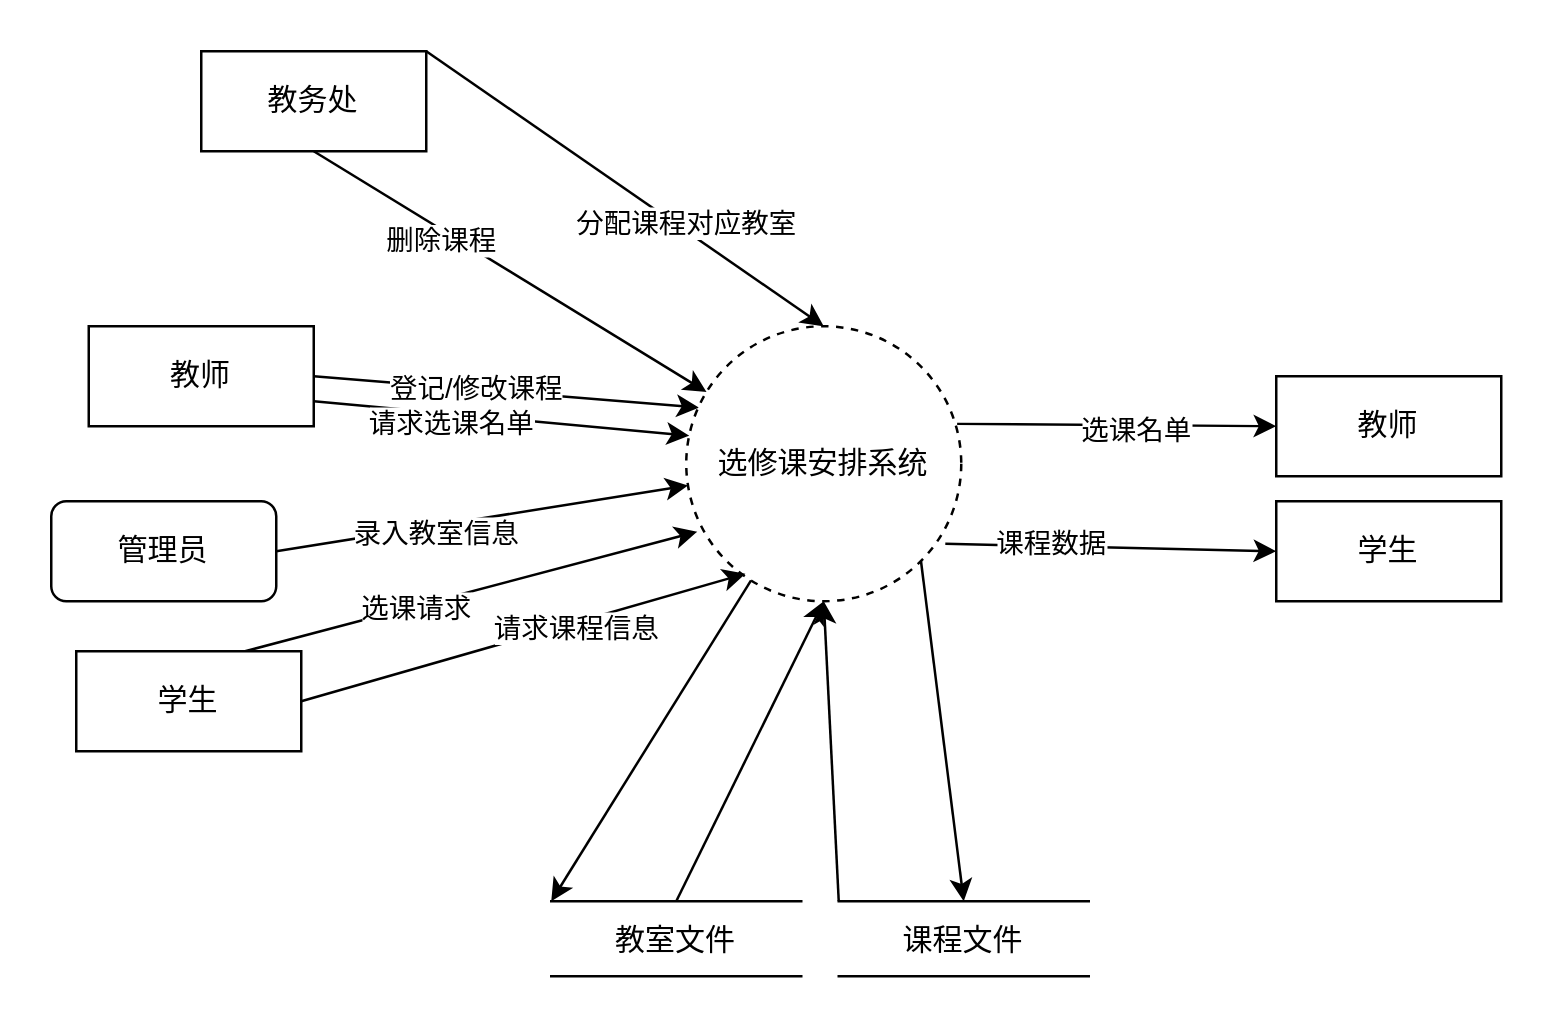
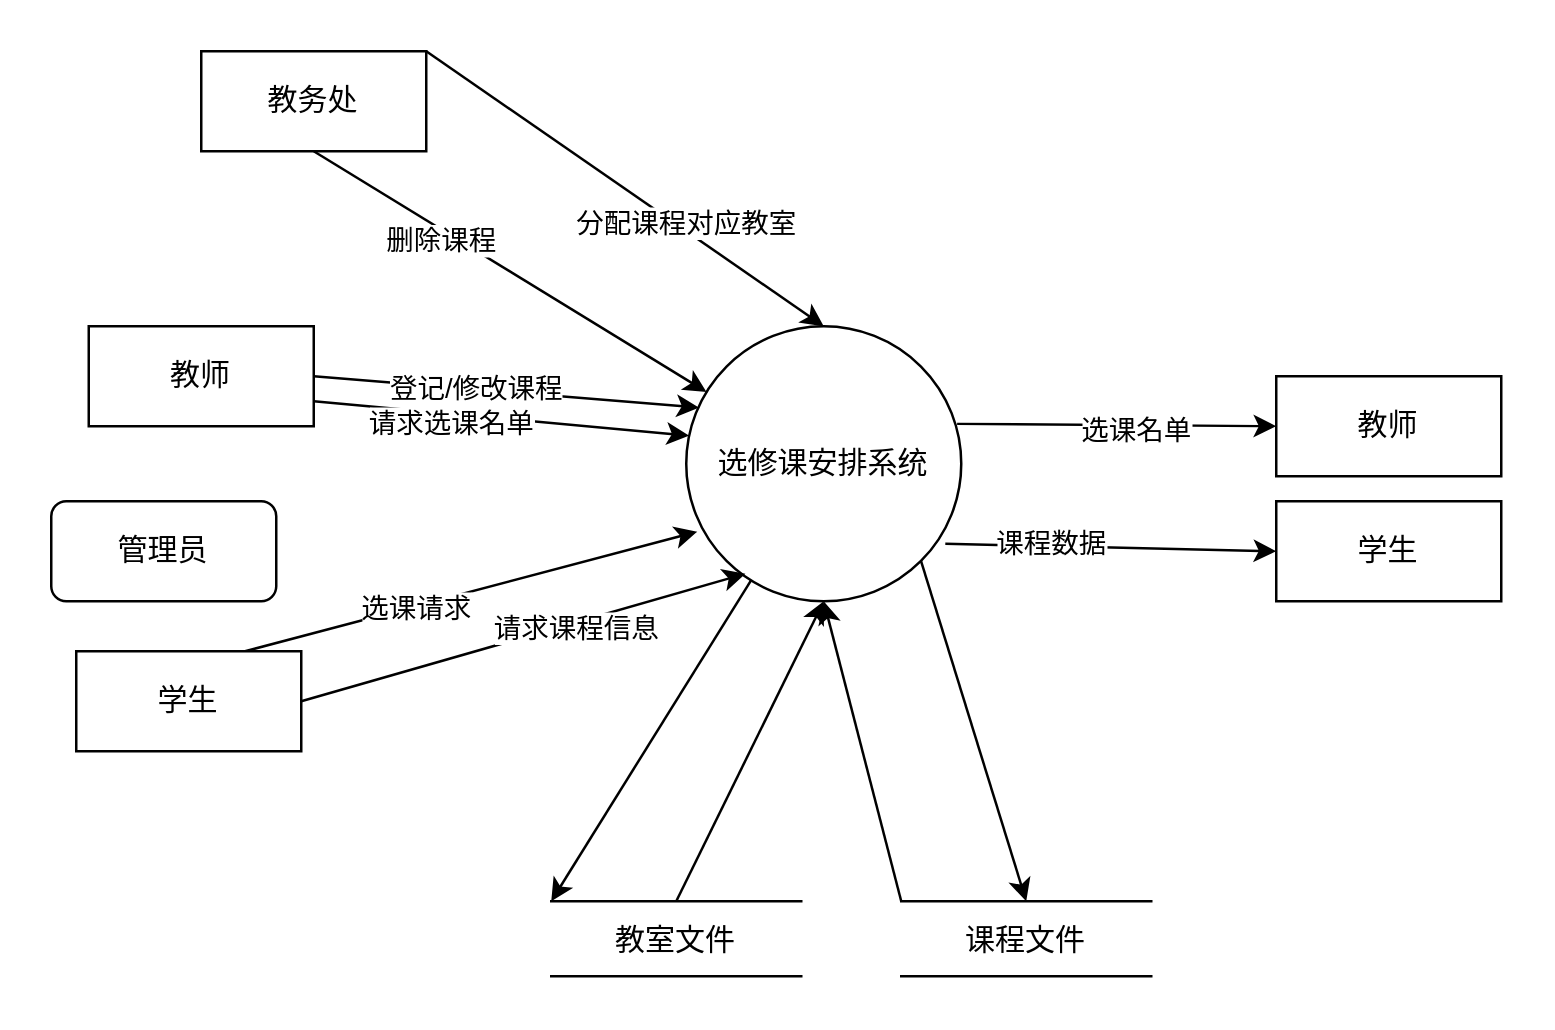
  <mxCell id="0" />
  <mxCell id="1" parent="0" />
  <mxCell id="2" value="" style="rounded=0;orthogonalLoop=1;jettySize=auto;exitX=1;exitY=0.5;exitDx=0;exitDy=0;entryX=0.047;entryY=0.296;entryDx=0;entryDy=0;entryPerimeter=0;" parent="1" source="6" target="13" edge="1"><mxGeometry relative="1" as="geometry" /></mxCell>
  <mxCell id="3" value="登记/修改课程" style="edgeLabel;html=1;align=center;verticalAlign=middle;resizable=0;points=[];" parent="2" vertex="1" connectable="0"><mxGeometry x="-0.161" y="1" relative="1" as="geometry"><mxPoint as="offset" /></mxGeometry></mxCell>
  <mxCell id="4" style="edgeStyle=none;rounded=0;orthogonalLoop=1;jettySize=auto;html=0;exitX=1;exitY=0.75;exitDx=0;exitDy=0;entryX=0.011;entryY=0.398;entryDx=0;entryDy=0;entryPerimeter=0;" parent="1" source="6" target="13" edge="1"><mxGeometry relative="1" as="geometry" /></mxCell>
  <mxCell id="5" value="请求选课名单" style="edgeLabel;html=1;align=center;verticalAlign=middle;resizable=0;points=[];" parent="4" vertex="1" connectable="0"><mxGeometry x="-0.271" y="-3" relative="1" as="geometry"><mxPoint as="offset" /></mxGeometry></mxCell>
  <mxCell id="6" value="教师" style="rounded=0;whiteSpace=wrap;" parent="1" vertex="1"><mxGeometry x="35" y="130" width="90" height="40" as="geometry" /></mxCell>
  <mxCell id="7" value="" style="edgeStyle=none;rounded=0;orthogonalLoop=1;jettySize=auto;exitX=0.985;exitY=0.355;exitDx=0;exitDy=0;entryX=0;entryY=0.5;entryDx=0;entryDy=0;exitPerimeter=0;" parent="1" source="13" target="14" edge="1"><mxGeometry relative="1" as="geometry" /></mxCell>
  <mxCell id="8" value="选课名单" style="edgeLabel;html=1;align=center;verticalAlign=middle;resizable=0;points=[];" parent="7" vertex="1" connectable="0"><mxGeometry x="0.111" y="-2" relative="1" as="geometry"><mxPoint as="offset" /></mxGeometry></mxCell>
  <mxCell id="9" value="" style="edgeStyle=none;rounded=0;orthogonalLoop=1;jettySize=auto;exitX=0.942;exitY=0.791;exitDx=0;exitDy=0;entryX=0;entryY=0.5;entryDx=0;entryDy=0;exitPerimeter=0;" parent="1" source="13" target="15" edge="1"><mxGeometry relative="1" as="geometry" /></mxCell>
  <mxCell id="10" value="课程数据" style="edgeLabel;html=1;align=center;verticalAlign=middle;resizable=0;points=[];" parent="9" vertex="1" connectable="0"><mxGeometry x="-0.372" y="1" relative="1" as="geometry"><mxPoint as="offset" /></mxGeometry></mxCell>
  <mxCell id="11" value="" style="edgeStyle=none;rounded=0;orthogonalLoop=1;jettySize=auto;entryX=0;entryY=0;entryDx=0;entryDy=0;" parent="1" source="13" target="30" edge="1"><mxGeometry relative="1" as="geometry" /></mxCell>
  <mxCell id="12" value="" style="edgeStyle=none;rounded=0;orthogonalLoop=1;jettySize=auto;exitX=1;exitY=1;exitDx=0;exitDy=0;entryX=0.5;entryY=0;entryDx=0;entryDy=0;" parent="1" source="13" target="32" edge="1"><mxGeometry relative="1" as="geometry" /></mxCell>
- <mxCell id="13" value="选修课安排系统" style="ellipse;whiteSpace=wrap;aspect=fixed;dashed=1;" parent="1" vertex="1"><mxGeometry x="274" y="130" width="110" height="110" as="geometry" /></mxCell>
+ <mxCell id="13" value="选修课安排系统" style="ellipse;whiteSpace=wrap;aspect=fixed;" parent="1" vertex="1"><mxGeometry x="274" y="130" width="110" height="110" as="geometry" /></mxCell>
  <mxCell id="14" value="教师" style="rounded=0;whiteSpace=wrap;" parent="1" vertex="1"><mxGeometry x="510" y="150" width="90" height="40" as="geometry" /></mxCell>
  <mxCell id="15" value="学生" style="rounded=0;whiteSpace=wrap;" parent="1" vertex="1"><mxGeometry x="510" y="200" width="90" height="40" as="geometry" /></mxCell>
- <mxCell id="16" value="" style="edgeStyle=none;rounded=0;orthogonalLoop=1;jettySize=auto;exitX=1;exitY=0.5;exitDx=0;exitDy=0;" parent="1" source="18" target="13" edge="1"><mxGeometry relative="1" as="geometry" /></mxCell>
- <mxCell id="17" value="录入教室信息" style="edgeLabel;html=1;align=center;verticalAlign=middle;resizable=0;points=[];" parent="16" vertex="1" connectable="0"><mxGeometry x="-0.235" y="-3" relative="1" as="geometry"><mxPoint as="offset" /></mxGeometry></mxCell>
  <mxCell id="18" value="管理员" style="whiteSpace=wrap;rounded=1;" parent="1" vertex="1"><mxGeometry x="20" y="200" width="90" height="40" as="geometry" /></mxCell>
  <mxCell id="19" value="" style="edgeStyle=none;rounded=0;orthogonalLoop=1;jettySize=auto;exitX=0.75;exitY=0;exitDx=0;exitDy=0;entryX=0.04;entryY=0.747;entryDx=0;entryDy=0;entryPerimeter=0;" parent="1" source="23" target="13" edge="1"><mxGeometry relative="1" as="geometry" /></mxCell>
  <mxCell id="20" value="选课请求" style="edgeLabel;html=1;align=center;verticalAlign=middle;resizable=0;points=[];" parent="19" vertex="1" connectable="0"><mxGeometry x="-0.249" relative="1" as="geometry"><mxPoint as="offset" /></mxGeometry></mxCell>
  <mxCell id="21" style="edgeStyle=none;rounded=0;orthogonalLoop=1;jettySize=auto;html=0;exitX=1;exitY=0.5;exitDx=0;exitDy=0;entryX=0.215;entryY=0.9;entryDx=0;entryDy=0;entryPerimeter=0;" parent="1" source="23" target="13" edge="1"><mxGeometry relative="1" as="geometry" /></mxCell>
  <mxCell id="22" value="请求课程信息" style="edgeLabel;html=1;align=center;verticalAlign=middle;resizable=0;points=[];" parent="21" vertex="1" connectable="0"><mxGeometry x="0.219" y="-2" relative="1" as="geometry"><mxPoint as="offset" /></mxGeometry></mxCell>
  <mxCell id="23" value="学生" style="rounded=0;whiteSpace=wrap;" parent="1" vertex="1"><mxGeometry x="30" y="260" width="90" height="40" as="geometry" /></mxCell>
  <mxCell id="24" value="" style="edgeStyle=none;rounded=0;orthogonalLoop=1;jettySize=auto;exitX=0.5;exitY=1;exitDx=0;exitDy=0;" parent="1" source="26" target="13" edge="1"><mxGeometry relative="1" as="geometry" /></mxCell>
  <mxCell id="25" value="删除课程" style="edgeLabel;html=1;align=center;verticalAlign=middle;resizable=0;points=[];" parent="24" vertex="1" connectable="0"><mxGeometry x="-0.331" y="-4" relative="1" as="geometry"><mxPoint as="offset" /></mxGeometry></mxCell>
  <mxCell id="26" value="教务处" style="rounded=0;whiteSpace=wrap;" parent="1" vertex="1"><mxGeometry x="80" y="20" width="90" height="40" as="geometry" /></mxCell>
  <mxCell id="27" value="" style="edgeStyle=none;rounded=0;orthogonalLoop=1;jettySize=auto;exitX=1;exitY=0;exitDx=0;exitDy=0;entryX=0.5;entryY=0;entryDx=0;entryDy=0;" parent="1" source="26" target="13" edge="1"><mxGeometry relative="1" as="geometry"><mxPoint x="220" y="-20" as="sourcePoint" /></mxGeometry></mxCell>
  <mxCell id="28" value="分配课程对应教室" style="edgeLabel;html=1;align=center;verticalAlign=middle;resizable=0;points=[];" parent="27" vertex="1" connectable="0"><mxGeometry x="0.285" y="3" relative="1" as="geometry"><mxPoint as="offset" /></mxGeometry></mxCell>
  <mxCell id="29" value="" style="edgeStyle=none;rounded=0;orthogonalLoop=1;jettySize=auto;exitX=0.5;exitY=0;exitDx=0;exitDy=0;entryX=0.5;entryY=1;entryDx=0;entryDy=0;" parent="1" source="30" target="13" edge="1"><mxGeometry relative="1" as="geometry" /></mxCell>
  <mxCell id="30" value="教室文件" style="dashed=0;whitespace=wrap;shape=partialRectangle;right=0;left=0;" parent="1" vertex="1"><mxGeometry x="220" y="360" width="100" height="30" as="geometry" /></mxCell>
  <mxCell id="31" value="" style="edgeStyle=none;rounded=0;orthogonalLoop=1;jettySize=auto;exitX=0;exitY=0;exitDx=0;exitDy=0;entryX=0.5;entryY=1;entryDx=0;entryDy=0;" parent="1" source="32" target="13" edge="1"><mxGeometry relative="1" as="geometry" /></mxCell>
- <mxCell id="32" value="课程文件" style="dashed=0;whitespace=wrap;shape=partialRectangle;right=0;left=0;" parent="1" vertex="1"><mxGeometry x="335" y="360" width="100" height="30" as="geometry" /></mxCell>
+ <mxCell id="32" value="课程文件" style="dashed=0;whitespace=wrap;shape=partialRectangle;right=0;left=0;" parent="1" vertex="1"><mxGeometry x="360" y="360" width="100" height="30" as="geometry" /></mxCell>
  <mxCell id="33" style="edgeStyle=none;rounded=0;orthogonalLoop=1;jettySize=auto;html=0;exitX=1;exitY=1;exitDx=0;exitDy=0;" parent="1" edge="1"><mxGeometry relative="1" as="geometry"><mxPoint x="500" y="50" as="sourcePoint" /><mxPoint x="500" y="50" as="targetPoint" /></mxGeometry></mxCell>
